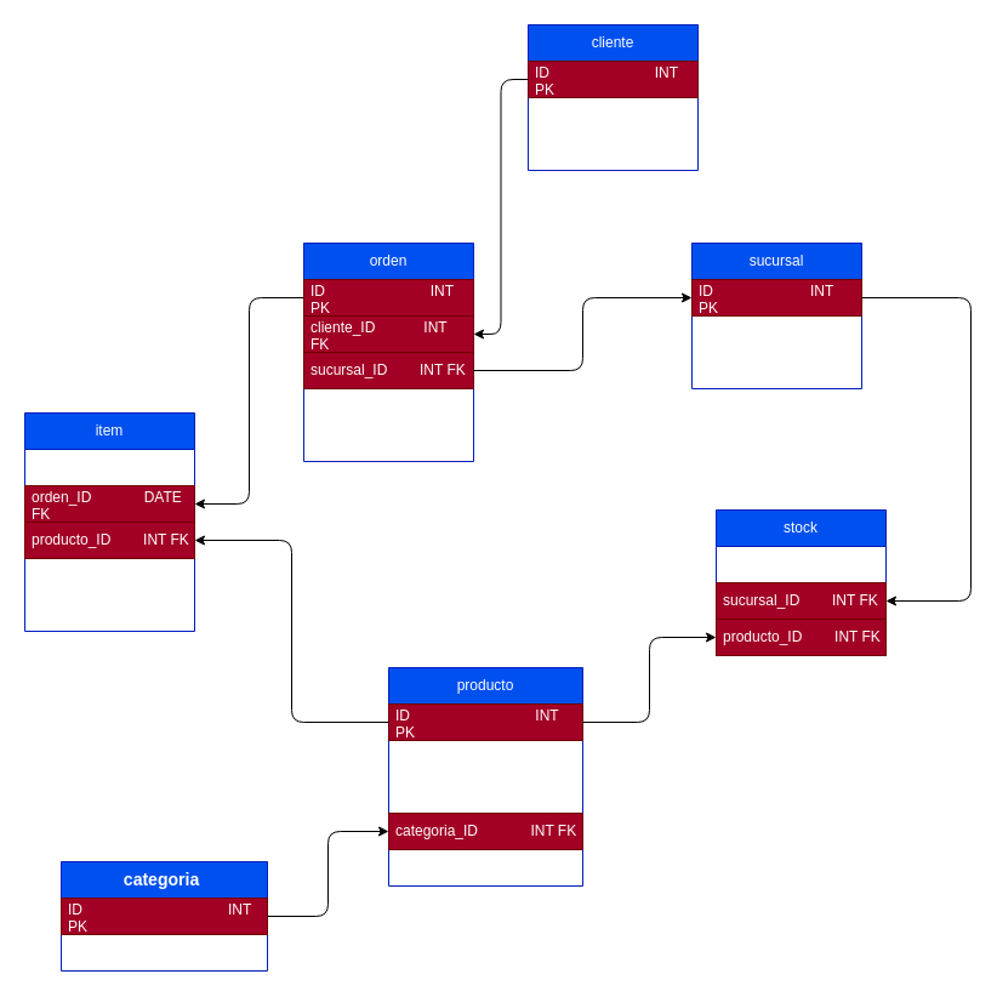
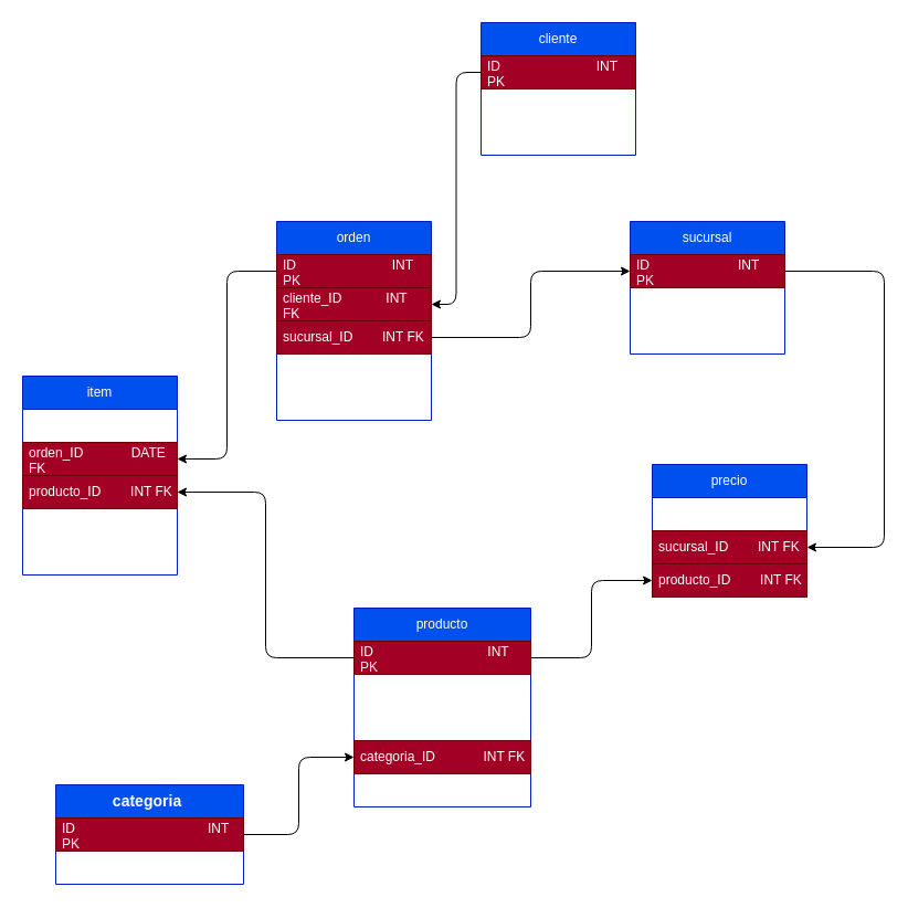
  <mxCell id="0" />
  <mxCell id="1" parent="0" />
  <mxCell id="2" value="&lt;h3 style=&quot;line-height: 190%;&quot;&gt;categoria&amp;nbsp;&lt;/h3&gt;" style="swimlane;fontStyle=0;childLayout=stackLayout;horizontal=1;startSize=30;horizontalStack=0;resizeParent=1;resizeParentMax=0;resizeLast=0;collapsible=1;marginBottom=0;whiteSpace=wrap;html=1;fillColor=#0050ef;strokeColor=#001DBC;fontColor=#ffffff;" parent="1" vertex="1"><mxGeometry x="50" y="710" width="170" height="90" as="geometry" /></mxCell>
  <mxCell id="3" value="ID&amp;nbsp; &amp;nbsp; &amp;nbsp; &amp;nbsp; &amp;nbsp; &amp;nbsp; &amp;nbsp; &amp;nbsp; &amp;nbsp; &amp;nbsp; &amp;nbsp; &amp;nbsp; &amp;nbsp; &amp;nbsp; &amp;nbsp; &amp;nbsp; &amp;nbsp; &amp;nbsp; INT PK" style="text;strokeColor=#6F0000;fillColor=#a20025;align=left;verticalAlign=middle;spacingLeft=4;spacingRight=4;overflow=hidden;points=[[0,0.5],[1,0.5]];portConstraint=eastwest;rotatable=0;whiteSpace=wrap;html=1;fontColor=#ffffff;" parent="2" vertex="1"><mxGeometry y="30" width="170" height="30" as="geometry" /></mxCell>
  <mxCell id="4" value="nombre&amp;nbsp; &amp;nbsp; &amp;nbsp; &amp;nbsp; &amp;nbsp; &amp;nbsp; &amp;nbsp; &amp;nbsp; &amp;nbsp; &amp;nbsp; VARCHAR" style="text;strokeColor=none;fillColor=none;align=left;verticalAlign=middle;spacingLeft=4;spacingRight=4;overflow=hidden;points=[[0,0.5],[1,0.5]];portConstraint=eastwest;rotatable=0;whiteSpace=wrap;html=1;fontColor=#FFFFFF;" parent="2" vertex="1"><mxGeometry y="60" width="170" height="30" as="geometry" /></mxCell>
  <mxCell id="5" value="producto" style="swimlane;fontStyle=0;childLayout=stackLayout;horizontal=1;startSize=30;horizontalStack=0;resizeParent=1;resizeParentMax=0;resizeLast=0;collapsible=1;marginBottom=0;whiteSpace=wrap;html=1;shadow=0;fontColor=#ffffff;fillColor=#0050ef;strokeColor=#001DBC;" parent="1" vertex="1"><mxGeometry x="320" y="550" width="160" height="180" as="geometry" /></mxCell>
  <mxCell id="6" value="ID&amp;nbsp; &amp;nbsp; &amp;nbsp; &amp;nbsp; &amp;nbsp; &amp;nbsp; &amp;nbsp; &amp;nbsp; &amp;nbsp; &amp;nbsp; &amp;nbsp; &amp;nbsp; &amp;nbsp; &amp;nbsp; &amp;nbsp; &amp;nbsp;INT&amp;nbsp; PK" style="text;strokeColor=#6F0000;fillColor=#a20025;align=left;verticalAlign=middle;spacingLeft=4;spacingRight=4;overflow=hidden;points=[[0,0.5],[1,0.5]];portConstraint=eastwest;rotatable=0;whiteSpace=wrap;html=1;shadow=0;fontColor=#ffffff;" parent="5" vertex="1"><mxGeometry y="30" width="160" height="30" as="geometry" /></mxCell>
  <mxCell id="7" value="nombre&amp;nbsp; &amp;nbsp; &amp;nbsp; &amp;nbsp; &amp;nbsp; &amp;nbsp; &amp;nbsp; &amp;nbsp; VARCHAR" style="text;strokeColor=none;fillColor=none;align=left;verticalAlign=middle;spacingLeft=4;spacingRight=4;overflow=hidden;points=[[0,0.5],[1,0.5]];portConstraint=eastwest;rotatable=0;whiteSpace=wrap;html=1;shadow=0;fontColor=#FFFFFF;" parent="5" vertex="1"><mxGeometry y="60" width="160" height="30" as="geometry" /></mxCell>
  <mxCell id="8" value="venta&amp;nbsp; &amp;nbsp; &amp;nbsp; &amp;nbsp; &amp;nbsp; &amp;nbsp; &amp;nbsp; &amp;nbsp; &amp;nbsp; &amp;nbsp;VARCHAR" style="text;strokeColor=none;fillColor=none;align=left;verticalAlign=middle;spacingLeft=4;spacingRight=4;overflow=hidden;points=[[0,0.5],[1,0.5]];portConstraint=eastwest;rotatable=0;whiteSpace=wrap;html=1;shadow=0;fontColor=#FFFFFF;" parent="5" vertex="1"><mxGeometry y="90" width="160" height="30" as="geometry" /></mxCell>
  <mxCell id="9" value="categoria_ID&amp;nbsp; &amp;nbsp; &amp;nbsp; &amp;nbsp; &amp;nbsp; &amp;nbsp; &amp;nbsp;INT FK" style="text;strokeColor=#6F0000;fillColor=#a20025;align=left;verticalAlign=middle;spacingLeft=4;spacingRight=4;overflow=hidden;points=[[0,0.5],[1,0.5]];portConstraint=eastwest;rotatable=0;whiteSpace=wrap;html=1;shadow=0;fontColor=#ffffff;" parent="5" vertex="1"><mxGeometry y="120" width="160" height="30" as="geometry" /></mxCell>
  <mxCell id="10" value="precio_unitario&amp;nbsp; &amp;nbsp; &amp;nbsp; &amp;nbsp; &amp;nbsp; &amp;nbsp; &amp;nbsp; &amp;nbsp; INT" style="text;strokeColor=none;fillColor=none;align=left;verticalAlign=middle;spacingLeft=4;spacingRight=4;overflow=hidden;points=[[0,0.5],[1,0.5]];portConstraint=eastwest;rotatable=0;whiteSpace=wrap;html=1;shadow=0;fontColor=#FFFFFF;" parent="5" vertex="1"><mxGeometry y="150" width="160" height="30" as="geometry" /></mxCell>
  <mxCell id="11" value="sucursal" style="swimlane;fontStyle=0;childLayout=stackLayout;horizontal=1;startSize=30;horizontalStack=0;resizeParent=1;resizeParentMax=0;resizeLast=0;collapsible=1;marginBottom=0;whiteSpace=wrap;html=1;shadow=0;fontColor=#ffffff;fillColor=#0050ef;strokeColor=#001DBC;" parent="1" vertex="1"><mxGeometry x="570" y="200" width="140" height="120" as="geometry" /></mxCell>
  <mxCell id="12" value="ID&amp;nbsp; &amp;nbsp; &amp;nbsp; &amp;nbsp; &amp;nbsp; &amp;nbsp; &amp;nbsp; &amp;nbsp; &amp;nbsp; &amp;nbsp; &amp;nbsp; &amp;nbsp; INT&amp;nbsp; PK&amp;nbsp;" style="text;strokeColor=#6F0000;fillColor=#a20025;align=left;verticalAlign=middle;spacingLeft=4;spacingRight=4;overflow=hidden;points=[[0,0.5],[1,0.5]];portConstraint=eastwest;rotatable=0;whiteSpace=wrap;html=1;shadow=0;fontColor=#ffffff;" parent="11" vertex="1"><mxGeometry y="30" width="140" height="30" as="geometry" /></mxCell>
  <mxCell id="13" value="nombre&amp;nbsp; &amp;nbsp; &amp;nbsp; &amp;nbsp; &amp;nbsp; VARCHAR" style="text;strokeColor=none;fillColor=none;align=left;verticalAlign=middle;spacingLeft=4;spacingRight=4;overflow=hidden;points=[[0,0.5],[1,0.5]];portConstraint=eastwest;rotatable=0;whiteSpace=wrap;html=1;shadow=0;fontColor=#FFFFFF;" parent="11" vertex="1"><mxGeometry y="60" width="140" height="30" as="geometry" /></mxCell>
  <mxCell id="14" value="direccion&amp;nbsp; &amp;nbsp; &amp;nbsp; &amp;nbsp;VARCHAR" style="text;strokeColor=none;fillColor=none;align=left;verticalAlign=middle;spacingLeft=4;spacingRight=4;overflow=hidden;points=[[0,0.5],[1,0.5]];portConstraint=eastwest;rotatable=0;whiteSpace=wrap;html=1;shadow=0;fontColor=#FFFFFF;" parent="11" vertex="1"><mxGeometry y="90" width="140" height="30" as="geometry" /></mxCell>
- <mxCell id="15" value="stock" style="swimlane;fontStyle=0;childLayout=stackLayout;horizontal=1;startSize=30;horizontalStack=0;resizeParent=1;resizeParentMax=0;resizeLast=0;collapsible=1;marginBottom=0;whiteSpace=wrap;html=1;shadow=0;fontColor=#ffffff;fillColor=#0050ef;strokeColor=#001DBC;" parent="1" vertex="1"><mxGeometry x="590" y="420" width="140" height="120" as="geometry" /></mxCell>
+ <mxCell id="15" value="precio" style="swimlane;fontStyle=0;childLayout=stackLayout;horizontal=1;startSize=30;horizontalStack=0;resizeParent=1;resizeParentMax=0;resizeLast=0;collapsible=1;marginBottom=0;whiteSpace=wrap;html=1;shadow=0;fontColor=#ffffff;fillColor=#0050ef;strokeColor=#001DBC;" parent="1" vertex="1"><mxGeometry x="590" y="420" width="140" height="120" as="geometry" /></mxCell>
  <mxCell id="16" value="ID&amp;nbsp; &amp;nbsp; &amp;nbsp; &amp;nbsp; &amp;nbsp; &amp;nbsp; &amp;nbsp; &amp;nbsp; &amp;nbsp; &amp;nbsp; &amp;nbsp; &amp;nbsp; &amp;nbsp; INT PK" style="text;strokeColor=none;fillColor=none;align=left;verticalAlign=middle;spacingLeft=4;spacingRight=4;overflow=hidden;points=[[0,0.5],[1,0.5]];portConstraint=eastwest;rotatable=0;whiteSpace=wrap;html=1;shadow=0;fontColor=#FFFFFF;" parent="15" vertex="1"><mxGeometry y="30" width="140" height="30" as="geometry" /></mxCell>
  <mxCell id="17" value="sucursal_ID&amp;nbsp; &amp;nbsp; &amp;nbsp; &amp;nbsp; INT FK" style="text;strokeColor=#6F0000;fillColor=#a20025;align=left;verticalAlign=middle;spacingLeft=4;spacingRight=4;overflow=hidden;points=[[0,0.5],[1,0.5]];portConstraint=eastwest;rotatable=0;whiteSpace=wrap;html=1;shadow=0;fontColor=#ffffff;" parent="15" vertex="1"><mxGeometry y="60" width="140" height="30" as="geometry" /></mxCell>
  <mxCell id="18" value="producto_ID&amp;nbsp; &amp;nbsp; &amp;nbsp; &amp;nbsp; INT FK" style="text;strokeColor=#6F0000;fillColor=#a20025;align=left;verticalAlign=middle;spacingLeft=4;spacingRight=4;overflow=hidden;points=[[0,0.5],[1,0.5]];portConstraint=eastwest;rotatable=0;whiteSpace=wrap;html=1;shadow=0;fontColor=#ffffff;" parent="15" vertex="1"><mxGeometry y="90" width="140" height="30" as="geometry" /></mxCell>
  <mxCell id="19" value="cliente" style="swimlane;fontStyle=0;childLayout=stackLayout;horizontal=1;startSize=30;horizontalStack=0;resizeParent=1;resizeParentMax=0;resizeLast=0;collapsible=1;marginBottom=0;whiteSpace=wrap;html=1;shadow=0;fontColor=#ffffff;fillColor=#0050ef;strokeColor=#001DBC;" parent="1" vertex="1"><mxGeometry x="435" width="140" height="120" as="geometry" y="20" /></mxCell>
  <mxCell id="20" value="ID&amp;nbsp; &amp;nbsp; &amp;nbsp; &amp;nbsp; &amp;nbsp; &amp;nbsp; &amp;nbsp; &amp;nbsp; &amp;nbsp; &amp;nbsp; &amp;nbsp; &amp;nbsp; &amp;nbsp; INT PK" style="text;strokeColor=#6F0000;fillColor=#a20025;align=left;verticalAlign=middle;spacingLeft=4;spacingRight=4;overflow=hidden;points=[[0,0.5],[1,0.5]];portConstraint=eastwest;rotatable=0;whiteSpace=wrap;html=1;shadow=0;fontColor=#ffffff;" parent="19" vertex="1"><mxGeometry y="30" width="140" height="30" as="geometry" /></mxCell>
  <mxCell id="21" value="nombre&amp;nbsp; &amp;nbsp; &amp;nbsp; &amp;nbsp; &amp;nbsp; VARCHAR" style="text;strokeColor=none;fillColor=none;align=left;verticalAlign=middle;spacingLeft=4;spacingRight=4;overflow=hidden;points=[[0,0.5],[1,0.5]];portConstraint=eastwest;rotatable=0;whiteSpace=wrap;html=1;shadow=0;fontColor=#FFFFFF;" parent="19" vertex="1"><mxGeometry y="60" width="140" height="30" as="geometry" /></mxCell>
  <mxCell id="22" value="telefono&amp;nbsp; &amp;nbsp; &amp;nbsp; &amp;nbsp; &amp;nbsp; &amp;nbsp; &amp;nbsp; &amp;nbsp; &amp;nbsp; &amp;nbsp; &amp;nbsp; INT" style="text;strokeColor=none;fillColor=none;align=left;verticalAlign=middle;spacingLeft=4;spacingRight=4;overflow=hidden;points=[[0,0.5],[1,0.5]];portConstraint=eastwest;rotatable=0;whiteSpace=wrap;html=1;shadow=0;fontColor=#FFFFFF;" parent="19" vertex="1"><mxGeometry y="90" width="140" height="30" as="geometry" /></mxCell>
  <mxCell id="23" value="orden" style="swimlane;fontStyle=0;childLayout=stackLayout;horizontal=1;startSize=30;horizontalStack=0;resizeParent=1;resizeParentMax=0;resizeLast=0;collapsible=1;marginBottom=0;whiteSpace=wrap;html=1;shadow=0;fontColor=#ffffff;fillColor=#0050ef;strokeColor=#001DBC;" parent="1" vertex="1"><mxGeometry x="250" y="200" width="140" height="180" as="geometry" /></mxCell>
  <mxCell id="24" value="ID&amp;nbsp; &amp;nbsp; &amp;nbsp; &amp;nbsp; &amp;nbsp; &amp;nbsp; &amp;nbsp; &amp;nbsp; &amp;nbsp; &amp;nbsp; &amp;nbsp; &amp;nbsp; &amp;nbsp; INT PK" style="text;strokeColor=#6F0000;fillColor=#a20025;align=left;verticalAlign=middle;spacingLeft=4;spacingRight=4;overflow=hidden;points=[[0,0.5],[1,0.5]];portConstraint=eastwest;rotatable=0;whiteSpace=wrap;html=1;shadow=0;fontColor=#ffffff;" parent="23" vertex="1"><mxGeometry y="30" width="140" height="30" as="geometry" /></mxCell>
  <mxCell id="25" value="cliente_ID&amp;nbsp; &amp;nbsp; &amp;nbsp; &amp;nbsp; &amp;nbsp; &amp;nbsp; INT FK" style="text;strokeColor=#6F0000;fillColor=#a20025;align=left;verticalAlign=middle;spacingLeft=4;spacingRight=4;overflow=hidden;points=[[0,0.5],[1,0.5]];portConstraint=eastwest;rotatable=0;whiteSpace=wrap;html=1;shadow=0;fontColor=#ffffff;" parent="23" vertex="1"><mxGeometry y="60" width="140" height="30" as="geometry" /></mxCell>
  <mxCell id="26" value="sucursal_ID&amp;nbsp; &amp;nbsp; &amp;nbsp; &amp;nbsp; INT FK" style="text;strokeColor=#6F0000;fillColor=#a20025;align=left;verticalAlign=middle;spacingLeft=4;spacingRight=4;overflow=hidden;points=[[0,0.5],[1,0.5]];portConstraint=eastwest;rotatable=0;whiteSpace=wrap;html=1;shadow=0;fontColor=#ffffff;" parent="23" vertex="1"><mxGeometry y="90" width="140" height="30" as="geometry" /></mxCell>
  <mxCell id="27" value="fecha&amp;nbsp; &amp;nbsp; &amp;nbsp; &amp;nbsp; &amp;nbsp; &amp;nbsp; &amp;nbsp; &amp;nbsp; &amp;nbsp; &amp;nbsp; &amp;nbsp; &amp;nbsp;DATE" style="text;strokeColor=none;fillColor=none;align=left;verticalAlign=middle;spacingLeft=4;spacingRight=4;overflow=hidden;points=[[0,0.5],[1,0.5]];portConstraint=eastwest;rotatable=0;whiteSpace=wrap;html=1;shadow=0;fontColor=#FFFFFF;" parent="23" vertex="1"><mxGeometry y="120" width="140" height="30" as="geometry" /></mxCell>
  <mxCell id="28" value="total&amp;nbsp; &amp;nbsp; &amp;nbsp; &amp;nbsp; &amp;nbsp; &amp;nbsp; &amp;nbsp; &amp;nbsp; &amp;nbsp; &amp;nbsp; &amp;nbsp; &amp;nbsp; &amp;nbsp; &amp;nbsp; &amp;nbsp;INT" style="text;strokeColor=none;fillColor=none;align=left;verticalAlign=middle;spacingLeft=4;spacingRight=4;overflow=hidden;points=[[0,0.5],[1,0.5]];portConstraint=eastwest;rotatable=0;whiteSpace=wrap;html=1;shadow=0;fontColor=#FFFFFF;" parent="23" vertex="1"><mxGeometry y="150" width="140" height="30" as="geometry" /></mxCell>
  <mxCell id="29" value="item" style="swimlane;fontStyle=0;childLayout=stackLayout;horizontal=1;startSize=30;horizontalStack=0;resizeParent=1;resizeParentMax=0;resizeLast=0;collapsible=1;marginBottom=0;whiteSpace=wrap;html=1;shadow=0;fontColor=#ffffff;fillColor=#0050ef;strokeColor=#001DBC;" parent="1" vertex="1"><mxGeometry x="20" y="340" width="140" height="180" as="geometry" /></mxCell>
  <mxCell id="30" value="ID&amp;nbsp; &amp;nbsp; &amp;nbsp; &amp;nbsp; &amp;nbsp; &amp;nbsp; &amp;nbsp; &amp;nbsp; &amp;nbsp; &amp;nbsp; &amp;nbsp; &amp;nbsp; &amp;nbsp; INT PK" style="text;strokeColor=none;fillColor=none;align=left;verticalAlign=middle;spacingLeft=4;spacingRight=4;overflow=hidden;points=[[0,0.5],[1,0.5]];portConstraint=eastwest;rotatable=0;whiteSpace=wrap;html=1;shadow=0;fontColor=#FFFFFF;" parent="29" vertex="1"><mxGeometry y="30" width="140" height="30" as="geometry" /></mxCell>
  <mxCell id="31" value="orden_ID&amp;nbsp; &amp;nbsp; &amp;nbsp; &amp;nbsp; &amp;nbsp; &amp;nbsp; &amp;nbsp;DATE FK" style="text;strokeColor=#6F0000;fillColor=#a20025;align=left;verticalAlign=middle;spacingLeft=4;spacingRight=4;overflow=hidden;points=[[0,0.5],[1,0.5]];portConstraint=eastwest;rotatable=0;whiteSpace=wrap;html=1;shadow=0;fontColor=#ffffff;" parent="29" vertex="1"><mxGeometry y="60" width="140" height="30" as="geometry" /></mxCell>
  <mxCell id="32" value="producto_ID&amp;nbsp; &amp;nbsp; &amp;nbsp; &amp;nbsp; INT FK" style="text;strokeColor=#6F0000;fillColor=#a20025;align=left;verticalAlign=middle;spacingLeft=4;spacingRight=4;overflow=hidden;points=[[0,0.5],[1,0.5]];portConstraint=eastwest;rotatable=0;whiteSpace=wrap;html=1;shadow=0;fontColor=#ffffff;" parent="29" vertex="1"><mxGeometry y="90" width="140" height="30" as="geometry" /></mxCell>
  <mxCell id="33" value="cantidad&amp;nbsp; &amp;nbsp; &amp;nbsp; &amp;nbsp; &amp;nbsp; &amp;nbsp; &amp;nbsp; &amp;nbsp; &amp;nbsp; &amp;nbsp; &amp;nbsp;INT" style="text;strokeColor=none;fillColor=none;align=left;verticalAlign=middle;spacingLeft=4;spacingRight=4;overflow=hidden;points=[[0,0.5],[1,0.5]];portConstraint=eastwest;rotatable=0;whiteSpace=wrap;html=1;shadow=0;fontColor=#FFFFFF;" parent="29" vertex="1"><mxGeometry y="120" width="140" height="30" as="geometry" /></mxCell>
  <mxCell id="34" value="monto_venta&amp;nbsp; &amp;nbsp; &amp;nbsp; &amp;nbsp; &amp;nbsp; &amp;nbsp; &amp;nbsp;INT" style="text;strokeColor=none;fillColor=none;align=left;verticalAlign=middle;spacingLeft=4;spacingRight=4;overflow=hidden;points=[[0,0.5],[1,0.5]];portConstraint=eastwest;rotatable=0;whiteSpace=wrap;html=1;shadow=0;fontColor=#FFFFFF;" parent="29" vertex="1"><mxGeometry y="150" width="140" height="30" as="geometry" /></mxCell>
  <mxCell id="35" style="edgeStyle=orthogonalEdgeStyle;html=1;fontColor=#FFFFFF;" parent="1" source="20" target="25" edge="1"><mxGeometry relative="1" as="geometry" /></mxCell>
  <mxCell id="36" style="edgeStyle=orthogonalEdgeStyle;html=1;entryX=0;entryY=0.5;entryDx=0;entryDy=0;fontColor=#FFFFFF;" parent="1" source="26" target="12" edge="1"><mxGeometry relative="1" as="geometry" /></mxCell>
  <mxCell id="37" style="edgeStyle=orthogonalEdgeStyle;html=1;entryX=1;entryY=0.5;entryDx=0;entryDy=0;fontColor=#FFFFFF;" parent="1" source="12" target="17" edge="1"><mxGeometry relative="1" as="geometry"><Array as="points"><mxPoint x="800" y="245" /><mxPoint x="800" y="495" /></Array></mxGeometry></mxCell>
  <mxCell id="38" style="edgeStyle=orthogonalEdgeStyle;html=1;entryX=1;entryY=0.5;entryDx=0;entryDy=0;fontColor=#FFFFFF;" parent="1" source="24" target="31" edge="1"><mxGeometry relative="1" as="geometry"><Array as="points"><mxPoint x="205" y="245" /><mxPoint x="205" y="415" /></Array></mxGeometry></mxCell>
  <mxCell id="39" style="edgeStyle=orthogonalEdgeStyle;html=1;entryX=1;entryY=0.5;entryDx=0;entryDy=0;fontColor=#FFFFFF;" parent="1" source="6" target="32" edge="1"><mxGeometry relative="1" as="geometry" /></mxCell>
  <mxCell id="40" style="edgeStyle=orthogonalEdgeStyle;html=1;entryX=0;entryY=0.5;entryDx=0;entryDy=0;fontColor=#FFFFFF;" parent="1" source="3" target="9" edge="1"><mxGeometry relative="1" as="geometry" /></mxCell>
  <mxCell id="41" value="*" style="text;html=1;strokeColor=none;fillColor=none;align=center;verticalAlign=middle;whiteSpace=wrap;rounded=0;shadow=0;fontFamily=Helvetica;fontSize=11;fontColor=#FFFFFF;" parent="1" vertex="1"><mxGeometry x="170" y="390" width="30" height="30" as="geometry" /></mxCell>
  <mxCell id="42" value="*" style="text;html=1;strokeColor=none;fillColor=none;align=center;verticalAlign=middle;whiteSpace=wrap;rounded=0;shadow=0;fontFamily=Helvetica;fontSize=11;fontColor=#FFFFFF;" parent="1" vertex="1"><mxGeometry x="280" y="660" width="30" height="30" as="geometry" /></mxCell>
  <mxCell id="43" value="*" style="text;html=1;strokeColor=none;fillColor=none;align=center;verticalAlign=middle;whiteSpace=wrap;rounded=0;shadow=0;fontFamily=Helvetica;fontSize=11;fontColor=#FFFFFF;" parent="1" vertex="1"><mxGeometry x="170" y="420" width="30" height="30" as="geometry" /></mxCell>
  <mxCell id="44" value="1" style="text;html=1;strokeColor=none;fillColor=none;align=center;verticalAlign=middle;whiteSpace=wrap;rounded=0;shadow=0;fontFamily=Helvetica;fontSize=11;fontColor=#FFFFFF;" parent="1" vertex="1"><mxGeometry x="290" y="570" width="30" height="30" as="geometry" /></mxCell>
  <mxCell id="45" value="1" style="text;html=1;strokeColor=none;fillColor=none;align=center;verticalAlign=middle;whiteSpace=wrap;rounded=0;shadow=0;fontFamily=Helvetica;fontSize=11;fontColor=#FFFFFF;" parent="1" vertex="1"><mxGeometry x="220" y="220" width="30" height="30" as="geometry" /></mxCell>
  <mxCell id="46" value="1" style="text;html=1;strokeColor=none;fillColor=none;align=center;verticalAlign=middle;whiteSpace=wrap;rounded=0;shadow=0;fontFamily=Helvetica;fontSize=11;fontColor=#FFFFFF;" parent="1" vertex="1"><mxGeometry x="220" y="730" width="30" height="30" as="geometry" /></mxCell>
  <mxCell id="47" value="*" style="text;html=1;strokeColor=none;fillColor=none;align=center;verticalAlign=middle;whiteSpace=wrap;rounded=0;shadow=0;fontFamily=Helvetica;fontSize=11;fontColor=#FFFFFF;" parent="1" vertex="1"><mxGeometry x="730" y="465" width="30" height="30" as="geometry" /></mxCell>
  <mxCell id="48" value="1" style="text;html=1;strokeColor=none;fillColor=none;align=center;verticalAlign=middle;whiteSpace=wrap;rounded=0;shadow=0;fontFamily=Helvetica;fontSize=11;fontColor=#FFFFFF;" parent="1" vertex="1"><mxGeometry x="480" y="570" width="30" height="30" as="geometry" /></mxCell>
  <mxCell id="49" value="1" style="text;html=1;strokeColor=none;fillColor=none;align=center;verticalAlign=middle;whiteSpace=wrap;rounded=0;shadow=0;fontFamily=Helvetica;fontSize=11;fontColor=#FFFFFF;" parent="1" vertex="1"><mxGeometry x="540" y="210" width="30" height="30" as="geometry" /></mxCell>
  <mxCell id="50" value="*" style="text;html=1;strokeColor=none;fillColor=none;align=center;verticalAlign=middle;whiteSpace=wrap;rounded=0;shadow=0;fontFamily=Helvetica;fontSize=11;fontColor=#FFFFFF;" parent="1" vertex="1"><mxGeometry x="390" y="275" width="30" height="30" as="geometry" /></mxCell>
  <mxCell id="51" value="*" style="text;html=1;strokeColor=none;fillColor=none;align=center;verticalAlign=middle;whiteSpace=wrap;rounded=0;shadow=0;fontFamily=Helvetica;fontSize=11;fontColor=#FFFFFF;" parent="1" vertex="1"><mxGeometry x="390" y="245" width="30" height="30" as="geometry" /></mxCell>
  <mxCell id="52" value="1" style="text;html=1;strokeColor=none;fillColor=none;align=center;verticalAlign=middle;whiteSpace=wrap;rounded=0;shadow=0;fontFamily=Helvetica;fontSize=11;fontColor=#FFFFFF;" parent="1" vertex="1"><mxGeometry x="405" y="30" width="30" height="30" as="geometry" /></mxCell>
  <mxCell id="53" style="edgeStyle=elbowEdgeStyle;shape=connector;rounded=1;html=1;entryX=0;entryY=0.5;entryDx=0;entryDy=0;labelBackgroundColor=default;strokeColor=default;fontFamily=Helvetica;fontSize=11;fontColor=#FFFFFF;endArrow=classic;" parent="1" source="6" target="18" edge="1"><mxGeometry relative="1" as="geometry" /></mxCell>
  <mxCell id="54" value="1" style="text;html=1;strokeColor=none;fillColor=none;align=center;verticalAlign=middle;whiteSpace=wrap;rounded=0;shadow=0;fontFamily=Helvetica;fontSize=11;fontColor=#FFFFFF;" parent="1" vertex="1"><mxGeometry x="710" y="215" width="30" height="30" as="geometry" /></mxCell>
  <mxCell id="55" value="*" style="text;html=1;strokeColor=none;fillColor=none;align=center;verticalAlign=middle;whiteSpace=wrap;rounded=0;shadow=0;fontFamily=Helvetica;fontSize=11;fontColor=#FFFFFF;" parent="1" vertex="1"><mxGeometry x="560" y="490" width="30" height="30" as="geometry" /></mxCell>
